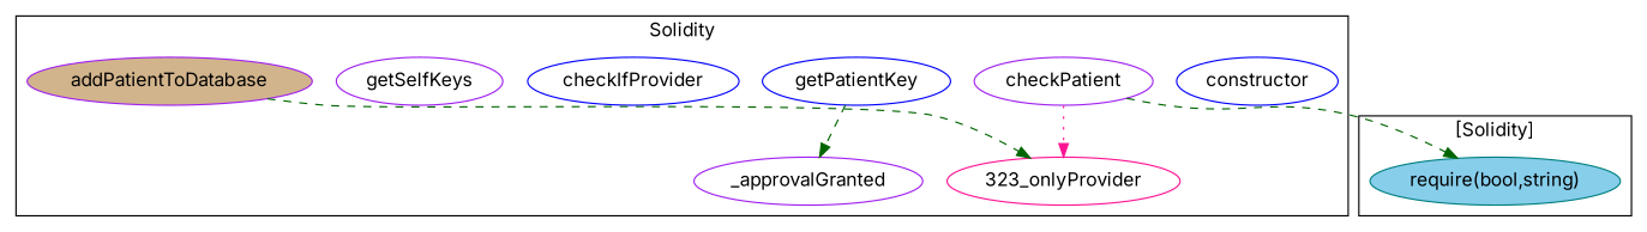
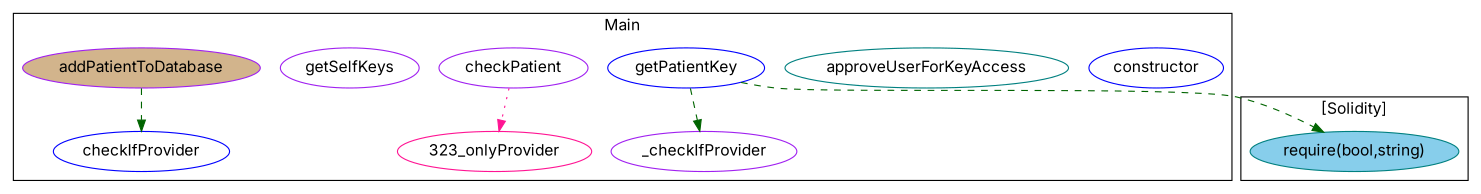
  strict digraph {
    fontname=Inter
    node [color=purple fillcolor=white fontname=Inter style=filled]
    edge [color=darkgreen fontname=Inter style=dashed]
    n1 [color=blue label=constructor]
+   n2 [color=teal label=approveUserForKeyAccess]
    n3 [label=checkPatient]
    "323_onlyProvider" [color=deeppink]
    n5 [color=blue label=getPatientKey]
-   n6 [label=_approvalGranted]
+   n6 [label=_checkIfProvider]
    n7 [color=blue label=checkIfProvider]
    n8 [label=getSelfKeys]
    n9 [fillcolor=tan label=addPatientToDatabase]
    "require(bool,string)" [color=teal fillcolor=skyblue]
    subgraph cluster_1 {
-     label=Solidity
+     label=Main
      n1
+     n2
      n3
      "323_onlyProvider"
      n5
      n6
      n7
      n8
      n9
    }
    subgraph cluster_2 {
      label="[Solidity]"
      "require(bool,string)"
    }
    n3 -> "323_onlyProvider" [color=deeppink style=dotted]
    n5 -> n6
-   n3 -> "require(bool,string)"
-   n9 -> "323_onlyProvider"
+   n5 -> "require(bool,string)"
+   n9 -> n7
  }
